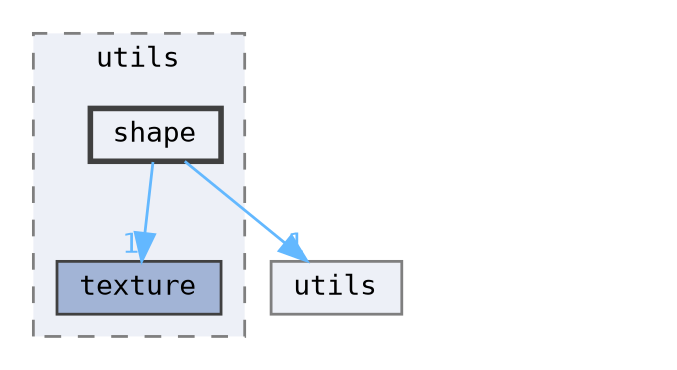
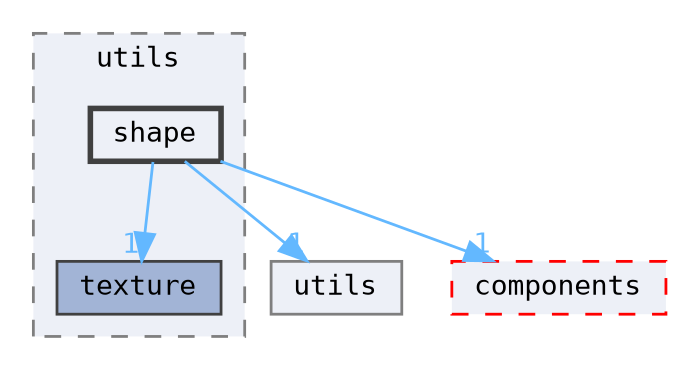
  digraph {
    compound=true
    fontname="DejaVu Sans Mono"
    node [color=grey25 fillcolor="#edf0f7" fontname="DejaVu Sans Mono" fontsize=10 shape=box style=filled]
    edge [color=steelblue1 fontcolor=steelblue1 fontname="DejaVu Sans Mono" fontsize=10 headlabel=1 labeldistance=1.5 labelfontname=Helvetica labelfontsize=10]
    n1 [fillcolor="#a2b4d6" height=0.2 label=texture width=0.4]
    n2 [height=0.2 label=shape style="filled,bold" width=0.4]
    n3 [color=grey50 height=0.2 label=utils width=0.4]
+   n4 [color=red height=0.2 label=components style="filled,dashed" width=0.4]
    subgraph cluster_1 {
      bgcolor="#edf0f7"
      fontsize=10
      label=utils
      pencolor=grey50
      style="filled,dashed"
      n1
      n2
    }
    n2 -> n1
    n2 -> n3
+   n2 -> n4
  }
